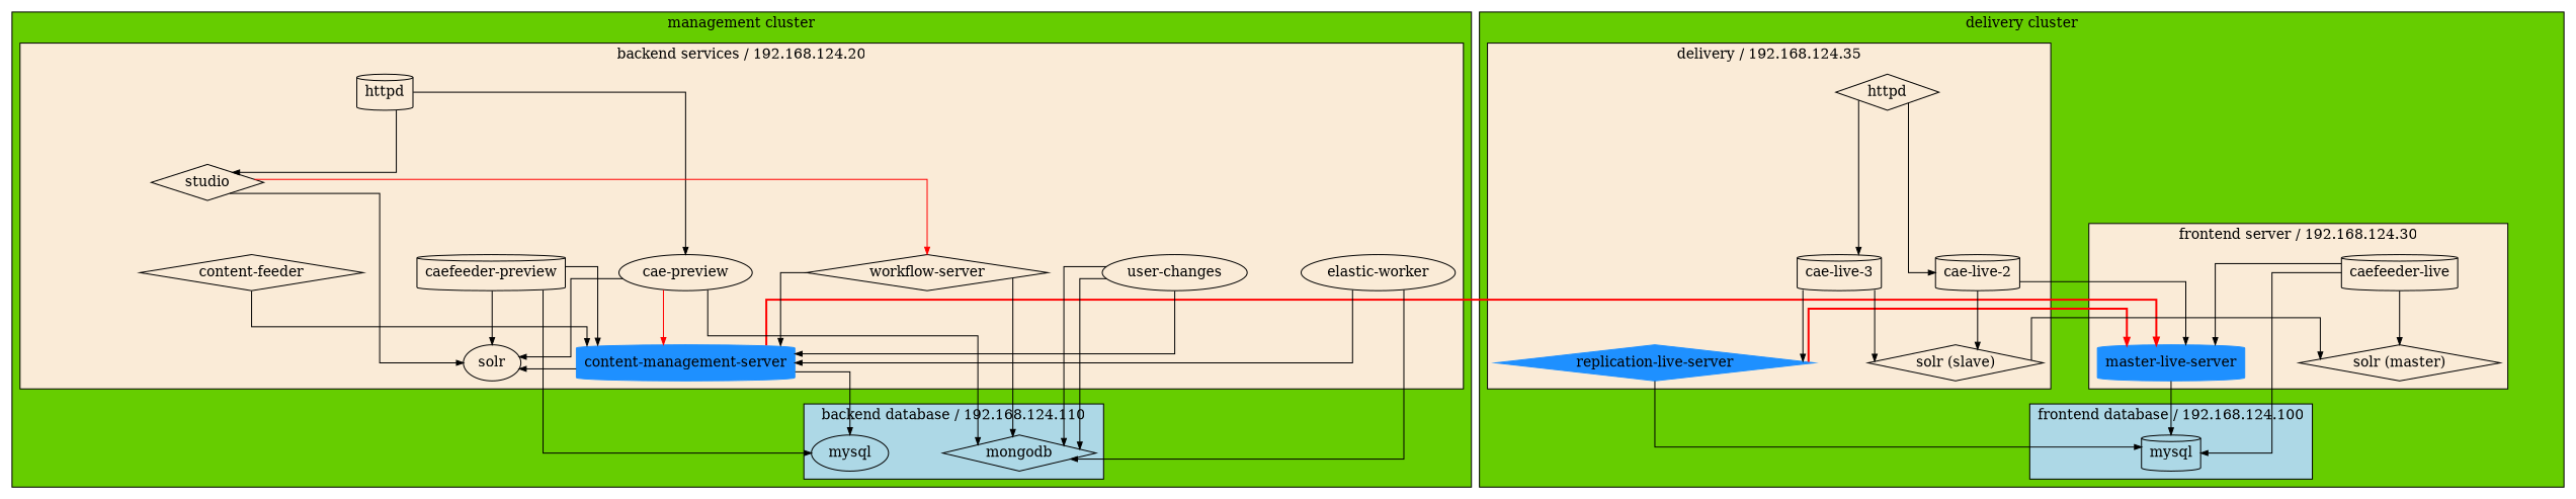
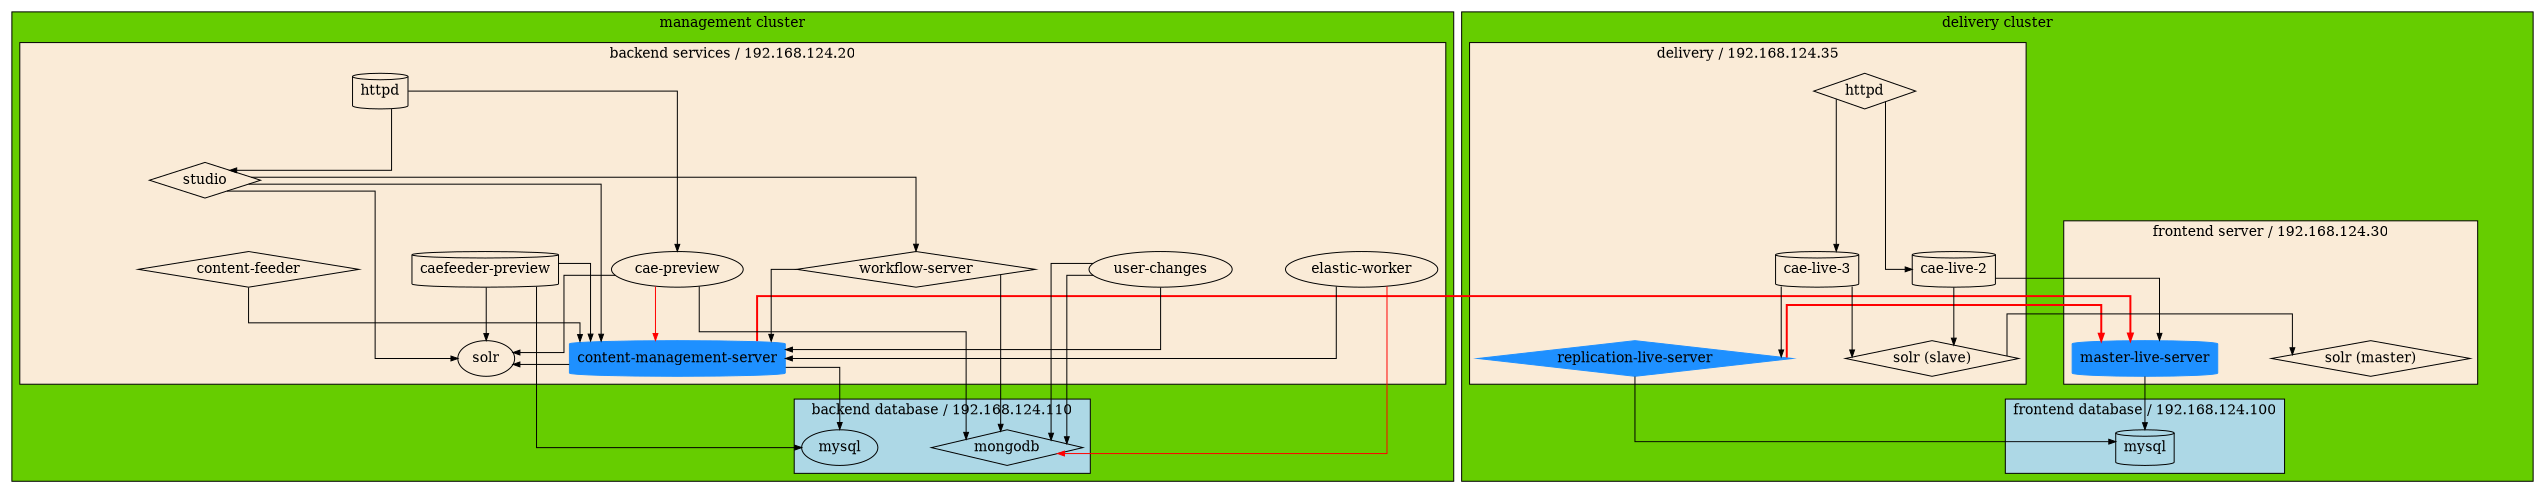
  digraph {
    newrank=true
    nodesep=0.75
    ranksep=0.75
    splines=ortho
    node [shape=diamond]
    edge [arrowhead=normal arrowsize=0.7]
    n1 [label=mysql shape=ellipse]
    n2 [label=mongodb]
    n3 [color=dodgerblue label="content-management-server" shape=cylinder style=filled]
    n4 [label=solr shape=ellipse]
    n5 [color=dodgerblue label="master-live-server" shape=cylinder style=filled]
    n6 [color=dodgerblue label="replication-live-server" style=filled]
    n7 [label=httpd shape=cylinder]
    n8 [label=httpd]
    n9 [label="solr (master)"]
    n10 [label="solr (slave)"]
    n11 [label="cae-preview" shape=ellipse]
    n12 [label="cae-live-2" shape=cylinder]
    n13 [label="cae-live-3" shape=cylinder]
    n14 [label="content-feeder"]
    n15 [label="caefeeder-preview" shape=cylinder]
-   n16 [label="caefeeder-live" shape=cylinder]
    n17 [label=studio]
    n18 [label="workflow-server"]
    n19 [label="user-changes" shape=ellipse]
    n20 [label="elastic-worker" shape=ellipse]
    n21 [label=mysql shape=cylinder]
    subgraph sub_1 {
      rank=same
      n1
      n2
    }
    subgraph sub_2 {
      rank=same
      n3
      n4
      n5
      n6
    }
    subgraph sub_3 {
      rank=same
      n7
      n8
    }
    subgraph sub_4 {
      rank=same
      n9
      n10
    }
    subgraph sub_5 {
      rank=same
      n11
      n12
      n13
    }
    subgraph sub_6 {
      rank=same
      n14
      n15
-     n16
    }
    subgraph cluster_7 {
      bgcolor=chartreuse3
      label="management cluster"
      subgraph cluster_8 {
        bgcolor=lightblue
        label="backend database / 192.168.124.110"
        n1
        n2
      }
      subgraph cluster_9 {
        bgcolor=antiquewhite
        label="backend services / 192.168.124.20"
        n3
        n4
        n7
        n11
        n14
        n15
        n17
        n18
        n19
        n20
      }
    }
    subgraph cluster_10 {
      bgcolor=chartreuse3
      label="delivery cluster"
      subgraph cluster_11 {
        bgcolor=lightblue
        label="frontend database / 192.168.124.100"
        n21
      }
      subgraph cluster_12 {
        bgcolor=antiquewhite
        label="frontend server / 192.168.124.30"
        n5
        n9
-       n16
      }
      subgraph cluster_13 {
        bgcolor=antiquewhite
        label="delivery / 192.168.124.35"
        n6
        n8
        n10
        n12
        n13
      }
    }
    n3 -> n1
    n3 -> n4
    n3 -> n5 [color=red penwidth=2]
    n5 -> n21
    n6 -> n5 [color=red penwidth=2]
    n6 -> n21
    n7 -> n11
    n7 -> n17
    n8 -> n12
    n8 -> n13
    n10 -> n9 [constraint=false]
    n11 -> n2
    n11 -> n3 [color=red]
    n11 -> n4
    n12 -> n5
    n12 -> n10
    n13 -> n6
    n13 -> n10
    n14 -> n3
    n15 -> n1
    n15 -> n3
    n15 -> n4
-   n16 -> n5
-   n16 -> n9
-   n16 -> n21
+   n17 -> n3
    n17 -> n4
-   n17 -> n18 [color=red]
+   n17 -> n18
    n18 -> n2
    n18 -> n3
    n19 -> n2
    n19 -> n2
    n19 -> n3
-   n20 -> n2
+   n20 -> n2 [color=red]
    n20 -> n3
  }
